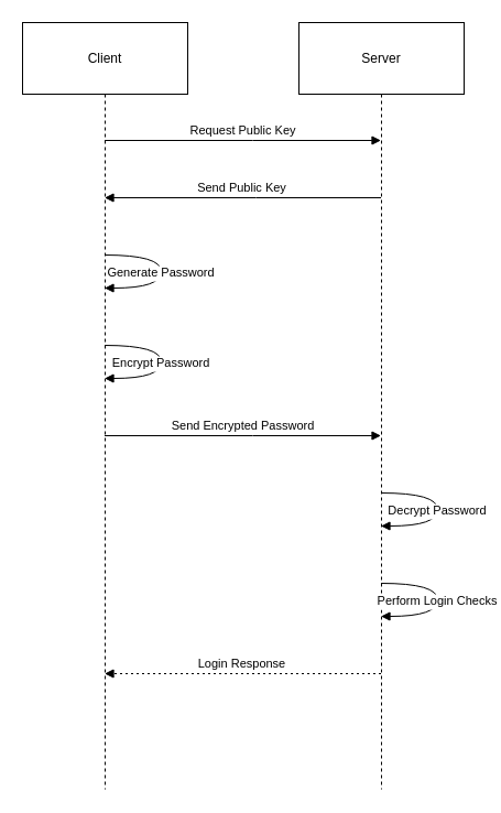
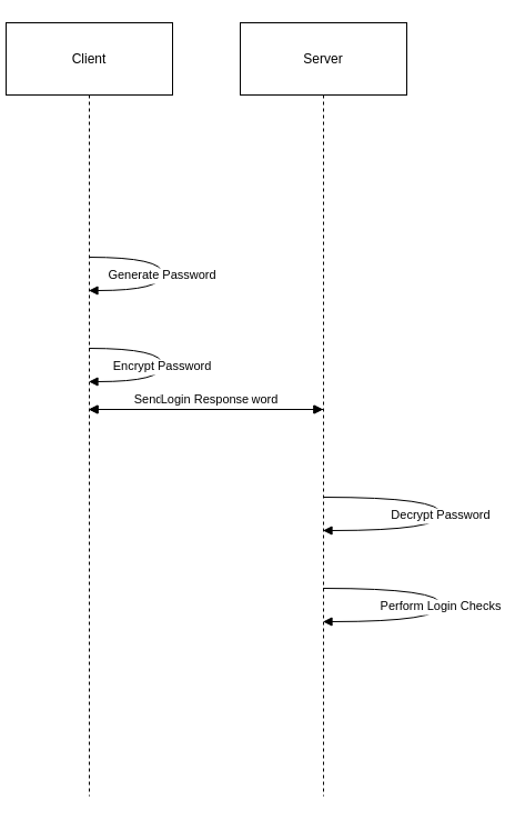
  <mxCell id="0" />
  <mxCell id="1" parent="0" />
- <mxCell id="2" value="Client" style="shape=umlLifeline;perimeter=lifelinePerimeter;whiteSpace=wrap;container=1;dropTarget=0;collapsible=0;recursiveResize=0;outlineConnect=0;portConstraint=eastwest;newEdgeStyle={&quot;edgeStyle&quot;:&quot;elbowEdgeStyle&quot;,&quot;elbow&quot;:&quot;vertical&quot;,&quot;curved&quot;:0,&quot;rounded&quot;:0};size=65;" vertex="1" parent="1"><mxGeometry width="150" height="696" as="geometry" x="20" y="20" /></mxCell>
- <mxCell id="3" value="Server" style="shape=umlLifeline;perimeter=lifelinePerimeter;whiteSpace=wrap;container=1;dropTarget=0;collapsible=0;recursiveResize=0;outlineConnect=0;portConstraint=eastwest;newEdgeStyle={&quot;edgeStyle&quot;:&quot;elbowEdgeStyle&quot;,&quot;elbow&quot;:&quot;vertical&quot;,&quot;curved&quot;:0,&quot;rounded&quot;:0};size=65;" vertex="1" parent="1"><mxGeometry x="271" width="150" height="696" as="geometry" y="20" /></mxCell>
+ <mxCell id="2" value="Client" style="shape=umlLifeline;perimeter=lifelinePerimeter;whiteSpace=wrap;container=1;dropTarget=0;collapsible=0;recursiveResize=0;outlineConnect=0;portConstraint=eastwest;newEdgeStyle={&quot;edgeStyle&quot;:&quot;elbowEdgeStyle&quot;,&quot;elbow&quot;:&quot;vertical&quot;,&quot;curved&quot;:0,&quot;rounded&quot;:0};size=65;" vertex="1" parent="1"><mxGeometry x="5" y="20" width="150" height="696" as="geometry" /></mxCell>
+ <mxCell id="3" value="Server" style="shape=umlLifeline;perimeter=lifelinePerimeter;whiteSpace=wrap;container=1;dropTarget=0;collapsible=0;recursiveResize=0;outlineConnect=0;portConstraint=eastwest;newEdgeStyle={&quot;edgeStyle&quot;:&quot;elbowEdgeStyle&quot;,&quot;elbow&quot;:&quot;vertical&quot;,&quot;curved&quot;:0,&quot;rounded&quot;:0};size=65;" vertex="1" parent="1"><mxGeometry x="216" y="20" width="150" height="696" as="geometry" /></mxCell>
  <mxCell id="4" value="Request Public Key" style="verticalAlign=bottom;edgeStyle=elbowEdgeStyle;elbow=vertical;curved=0;rounded=0;endArrow=block;" edge="1" parent="1" source="2" target="3"><mxGeometry relative="1" as="geometry"><Array as="points"><mxPoint x="229" y="127" /></Array></mxGeometry></mxCell>
  <mxCell id="5" value="Send Public Key" style="verticalAlign=bottom;edgeStyle=elbowEdgeStyle;elbow=vertical;curved=0;rounded=0;endArrow=block;" edge="1" parent="1" source="3" target="2"><mxGeometry relative="1" as="geometry"><Array as="points"><mxPoint x="232" y="179" /></Array></mxGeometry></mxCell>
  <mxCell id="6" value="Generate Password" style="curved=1;endArrow=block;" edge="1" parent="1" source="2" target="2"><mxGeometry relative="1" as="geometry"><Array as="points"><mxPoint x="146" y="231" /><mxPoint x="146" y="261" /></Array></mxGeometry></mxCell>
  <mxCell id="7" value="Encrypt Password" style="curved=1;endArrow=block;" edge="1" parent="1" source="2" target="2"><mxGeometry relative="1" as="geometry"><Array as="points"><mxPoint x="146" y="313" /><mxPoint x="146" y="343" /></Array></mxGeometry></mxCell>
  <mxCell id="8" value="Send Encrypted Password" style="verticalAlign=bottom;edgeStyle=elbowEdgeStyle;elbow=vertical;curved=0;rounded=0;endArrow=block;" edge="1" parent="1" source="2" target="3"><mxGeometry relative="1" as="geometry"><Array as="points"><mxPoint x="229" y="395" /></Array></mxGeometry></mxCell>
  <mxCell id="9" value="Decrypt Password" style="curved=1;endArrow=block;" edge="1" parent="1" source="3" target="3"><mxGeometry relative="1" as="geometry"><Array as="points"><mxPoint x="397" y="447" /><mxPoint x="397" y="477" /></Array></mxGeometry></mxCell>
  <mxCell id="10" value="Perform Login Checks" style="curved=1;endArrow=block;" edge="1" parent="1" source="3" target="3"><mxGeometry relative="1" as="geometry"><Array as="points"><mxPoint x="397" y="529" /><mxPoint x="397" y="559" /></Array></mxGeometry></mxCell>
  <mxCell id="11" value="Login Response" style="verticalAlign=bottom;edgeStyle=elbowEdgeStyle;elbow=vertical;curved=0;rounded=0;dashed=1;dashPattern=2 3;endArrow=block;" edge="1" parent="1" source="3" target="2"><mxGeometry relative="1" as="geometry"><Array as="points"><mxPoint x="232" y="611" /></Array></mxGeometry></mxCell>
